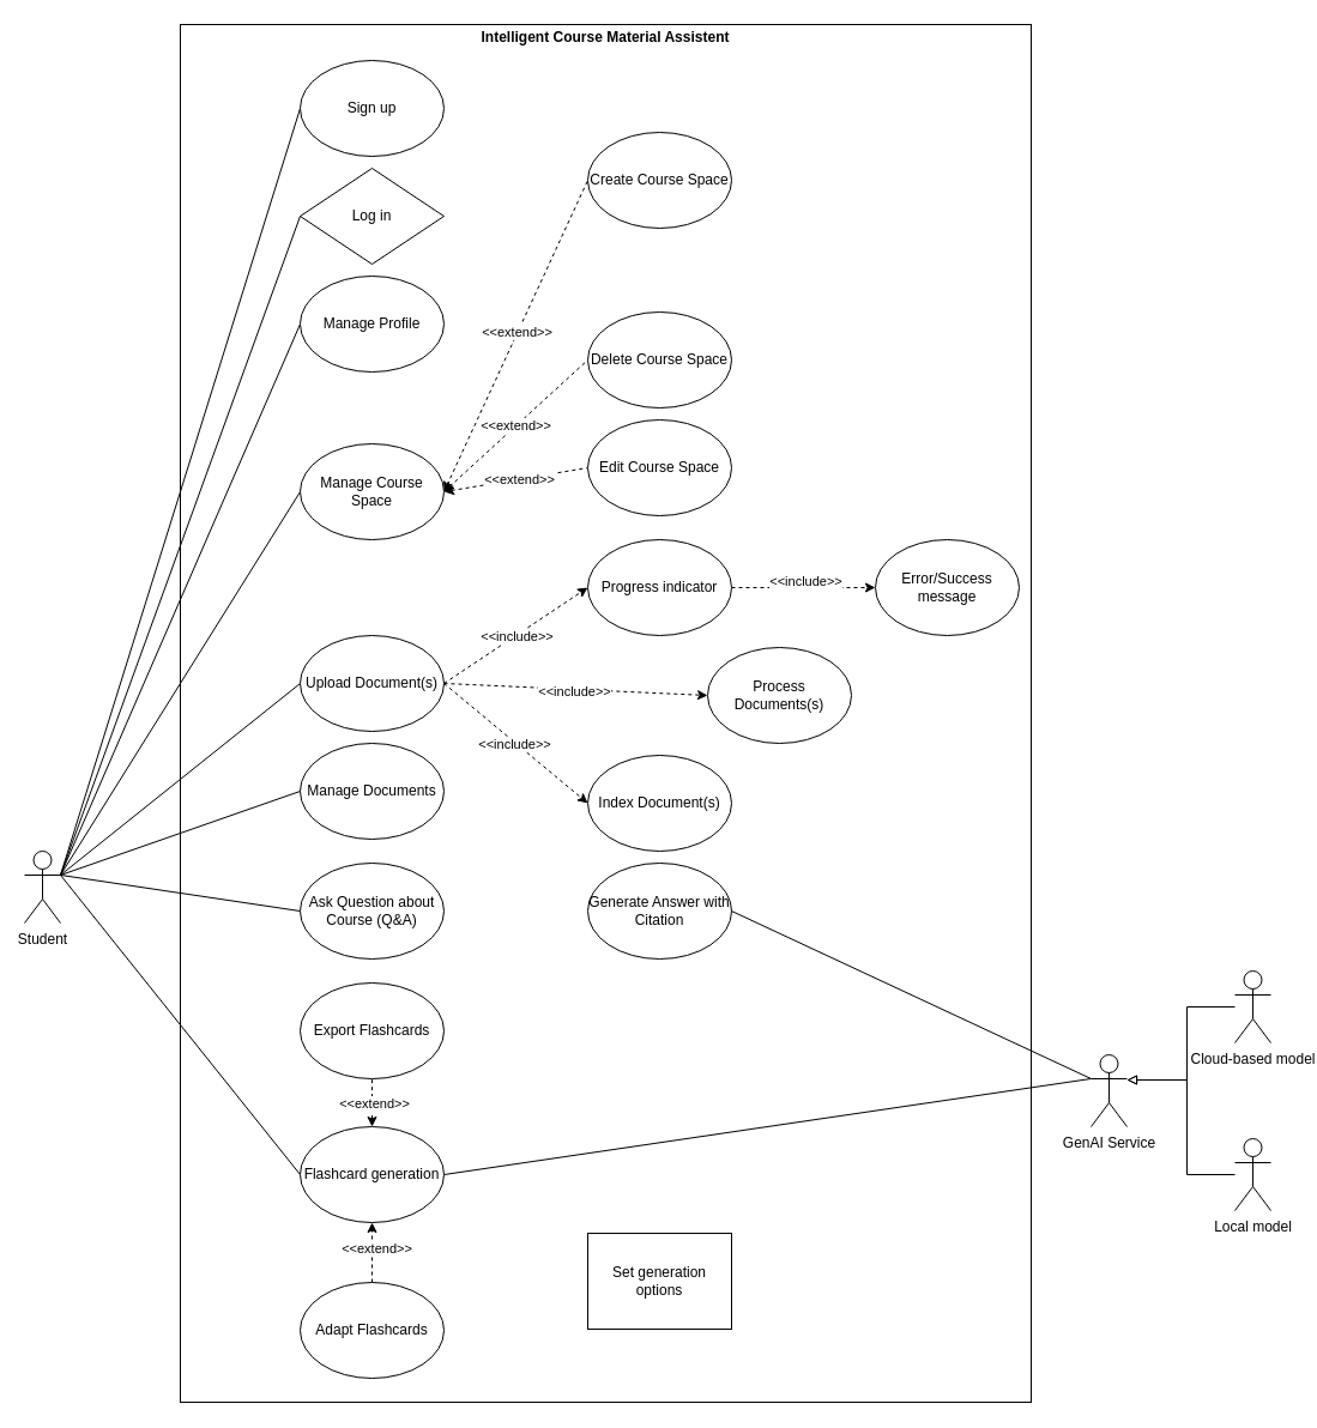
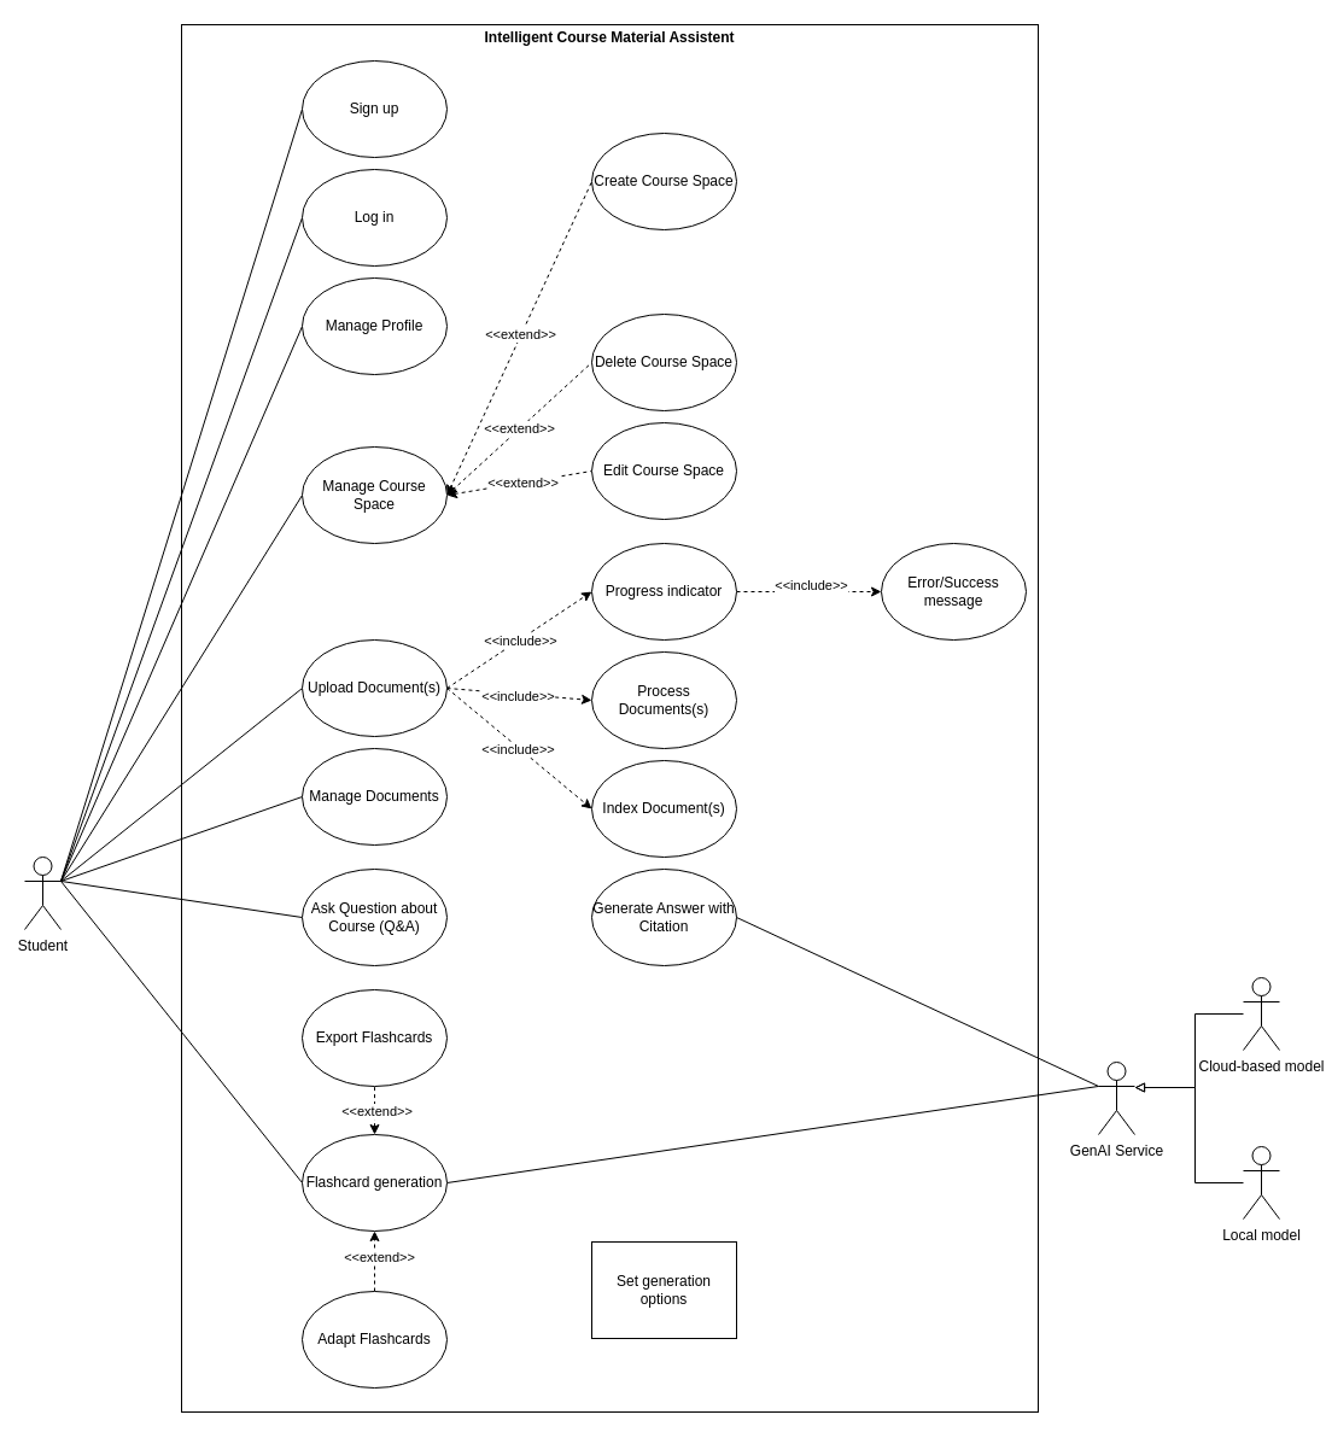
  <mxCell id="0" />
  <mxCell id="1" parent="0" />
  <mxCell id="2" value="&lt;p style=&quot;margin:0px;margin-top:4px;text-align:center;&quot;&gt;&lt;b&gt;Intelligent Course Material Assistent&lt;/b&gt;&lt;/p&gt;" style="verticalAlign=top;align=left;overflow=fill;html=1;whiteSpace=wrap;" parent="1" vertex="1"><mxGeometry x="150" y="20" width="710" height="1150" as="geometry" /></mxCell>
  <mxCell id="3" style="edgeStyle=none;rounded=0;orthogonalLoop=1;jettySize=auto;html=1;exitX=1;exitY=0.333;exitDx=0;exitDy=0;exitPerimeter=0;entryX=0;entryY=0.5;entryDx=0;entryDy=0;endArrow=none;startFill=0;" parent="1" source="13" target="16" edge="1"><mxGeometry relative="1" as="geometry" /></mxCell>
  <mxCell id="4" style="edgeStyle=none;rounded=0;orthogonalLoop=1;jettySize=auto;html=1;exitX=1;exitY=0.333;exitDx=0;exitDy=0;exitPerimeter=0;entryX=0;entryY=0.5;entryDx=0;entryDy=0;endArrow=none;startFill=0;" parent="1" source="13" target="17" edge="1"><mxGeometry relative="1" as="geometry" /></mxCell>
  <mxCell id="5" style="edgeStyle=none;rounded=0;orthogonalLoop=1;jettySize=auto;html=1;exitX=1;exitY=0.333;exitDx=0;exitDy=0;exitPerimeter=0;entryX=0;entryY=0.5;entryDx=0;entryDy=0;endArrow=none;startFill=0;" parent="1" source="13" target="18" edge="1"><mxGeometry relative="1" as="geometry" /></mxCell>
  <mxCell id="6" style="edgeStyle=none;rounded=0;orthogonalLoop=1;jettySize=auto;html=1;exitX=1;exitY=0.333;exitDx=0;exitDy=0;exitPerimeter=0;entryX=0;entryY=0.5;entryDx=0;entryDy=0;endArrow=none;startFill=0;" parent="1" source="13" target="26" edge="1"><mxGeometry relative="1" as="geometry" /></mxCell>
  <mxCell id="7" style="edgeStyle=none;rounded=0;orthogonalLoop=1;jettySize=auto;html=1;exitX=1;exitY=0.333;exitDx=0;exitDy=0;exitPerimeter=0;entryX=0;entryY=0.5;entryDx=0;entryDy=0;endArrow=none;startFill=0;" parent="1" source="13" target="29" edge="1"><mxGeometry relative="1" as="geometry" /></mxCell>
  <mxCell id="8" style="edgeStyle=none;rounded=0;orthogonalLoop=1;jettySize=auto;html=1;exitX=1;exitY=0.333;exitDx=0;exitDy=0;exitPerimeter=0;entryX=0;entryY=0.5;entryDx=0;entryDy=0;endArrow=none;startFill=0;" parent="1" source="13" target="34" edge="1"><mxGeometry relative="1" as="geometry" /></mxCell>
  <mxCell id="9" style="edgeStyle=none;rounded=0;orthogonalLoop=1;jettySize=auto;html=1;exitX=0.5;exitY=0;exitDx=0;exitDy=0;entryX=0.5;entryY=1;entryDx=0;entryDy=0;endArrow=none;startFill=1;dashed=1;startArrow=classic;" parent="1" source="34" target="35" edge="1"><mxGeometry relative="1" as="geometry" /></mxCell>
  <mxCell id="10" value="&amp;lt;&amp;lt;extend&amp;gt;&amp;gt;" style="edgeLabel;html=1;align=center;verticalAlign=middle;resizable=0;points=[];" vertex="1" connectable="0" parent="9"><mxGeometry x="-0.014" y="-1" relative="1" as="geometry"><mxPoint as="offset" /></mxGeometry></mxCell>
  <mxCell id="11" style="edgeStyle=none;rounded=0;orthogonalLoop=1;jettySize=auto;html=1;exitX=1;exitY=0.333;exitDx=0;exitDy=0;exitPerimeter=0;entryX=0;entryY=0.5;entryDx=0;entryDy=0;endArrow=none;startFill=0;" parent="1" source="13" target="37" edge="1"><mxGeometry relative="1" as="geometry" /></mxCell>
  <mxCell id="12" style="edgeStyle=none;rounded=0;orthogonalLoop=1;jettySize=auto;html=1;exitX=1;exitY=0.333;exitDx=0;exitDy=0;exitPerimeter=0;entryX=0;entryY=0.5;entryDx=0;entryDy=0;endArrow=none;startFill=0;" parent="1" source="13" target="54" edge="1"><mxGeometry relative="1" as="geometry" /></mxCell>
  <mxCell id="13" value="Student" style="shape=umlActor;verticalLabelPosition=bottom;verticalAlign=top;html=1;outlineConnect=0;" parent="1" vertex="1"><mxGeometry x="20" y="710" width="30" height="60" as="geometry" /></mxCell>
  <mxCell id="14" style="edgeStyle=none;rounded=0;orthogonalLoop=1;jettySize=auto;html=1;exitX=0;exitY=0.333;exitDx=0;exitDy=0;exitPerimeter=0;entryX=1;entryY=0.5;entryDx=0;entryDy=0;endArrow=none;startFill=0;" parent="1" source="15" target="34" edge="1"><mxGeometry relative="1" as="geometry" /></mxCell>
  <mxCell id="15" value="GenAI Service" style="shape=umlActor;verticalLabelPosition=bottom;verticalAlign=top;html=1;outlineConnect=0;" parent="1" vertex="1"><mxGeometry x="910" y="880" width="30" height="60" as="geometry" /></mxCell>
  <mxCell id="16" value="Sign up" style="ellipse;whiteSpace=wrap;html=1;" parent="1" vertex="1"><mxGeometry x="250" y="50" width="120" height="80" as="geometry" /></mxCell>
- <mxCell id="17" value="Log in" style="rhombus;whiteSpace=wrap;html=1;" parent="1" vertex="1"><mxGeometry x="250" y="140" width="120" height="80" as="geometry" /></mxCell>
+ <mxCell id="17" value="Log in" style="ellipse;whiteSpace=wrap;html=1;" parent="1" vertex="1"><mxGeometry x="250" y="140" width="120" height="80" as="geometry" /></mxCell>
  <mxCell id="18" value="Manage Profile" style="ellipse;whiteSpace=wrap;html=1;" parent="1" vertex="1"><mxGeometry x="250" y="230" width="120" height="80" as="geometry" /></mxCell>
  <mxCell id="19" value="Create Course Space" style="ellipse;whiteSpace=wrap;html=1;" parent="1" vertex="1"><mxGeometry x="490" y="110" width="120" height="80" as="geometry" /></mxCell>
  <mxCell id="20" style="edgeStyle=none;rounded=0;orthogonalLoop=1;jettySize=auto;html=1;exitX=1;exitY=0.5;exitDx=0;exitDy=0;entryX=0;entryY=0.5;entryDx=0;entryDy=0;endArrow=classic;startFill=0;dashed=1;endFill=1;" parent="1" source="26" target="32" edge="1"><mxGeometry relative="1" as="geometry"><Array as="points" /></mxGeometry></mxCell>
  <mxCell id="21" value="&amp;lt;&amp;lt;include&amp;gt;&amp;gt;" style="edgeLabel;html=1;align=center;verticalAlign=middle;resizable=0;points=[];" parent="20" vertex="1" connectable="0"><mxGeometry x="-0.002" y="-1" relative="1" as="geometry"><mxPoint as="offset" /></mxGeometry></mxCell>
  <mxCell id="22" style="edgeStyle=none;rounded=0;orthogonalLoop=1;jettySize=auto;html=1;exitX=1;exitY=0.5;exitDx=0;exitDy=0;entryX=0;entryY=0.5;entryDx=0;entryDy=0;dashed=1;" parent="1" source="26" target="28" edge="1"><mxGeometry relative="1" as="geometry" /></mxCell>
  <mxCell id="23" value="&amp;lt;&amp;lt;include&amp;gt;&amp;gt;" style="edgeLabel;html=1;align=center;verticalAlign=middle;resizable=0;points=[];" parent="22" vertex="1" connectable="0"><mxGeometry x="-0.014" y="-2" relative="1" as="geometry"><mxPoint as="offset" /></mxGeometry></mxCell>
  <mxCell id="24" style="edgeStyle=none;rounded=0;orthogonalLoop=1;jettySize=auto;html=1;exitX=1;exitY=0.5;exitDx=0;exitDy=0;entryX=0;entryY=0.5;entryDx=0;entryDy=0;dashed=1;" parent="1" source="26" target="27" edge="1"><mxGeometry relative="1" as="geometry" /></mxCell>
  <mxCell id="25" value="&amp;lt;&amp;lt;include&amp;gt;&amp;gt;" style="edgeLabel;html=1;align=center;verticalAlign=middle;resizable=0;points=[];" parent="24" vertex="1" connectable="0"><mxGeometry x="-0.01" y="-1" relative="1" as="geometry"><mxPoint as="offset" /></mxGeometry></mxCell>
  <mxCell id="26" value="Upload Document(s)" style="ellipse;whiteSpace=wrap;html=1;" parent="1" vertex="1"><mxGeometry x="250" y="530" width="120" height="80" as="geometry" /></mxCell>
  <mxCell id="27" value="Index Document(s)" style="ellipse;whiteSpace=wrap;html=1;" parent="1" vertex="1"><mxGeometry x="490" y="630" width="120" height="80" as="geometry" /></mxCell>
- <mxCell id="28" value="Process Documents(s)" style="ellipse;whiteSpace=wrap;html=1;" parent="1" vertex="1"><mxGeometry x="590" y="540" width="120" height="80" as="geometry" /></mxCell>
+ <mxCell id="28" value="Process Documents(s)" style="ellipse;whiteSpace=wrap;html=1;" parent="1" vertex="1"><mxGeometry x="490" y="540" width="120" height="80" as="geometry" /></mxCell>
  <mxCell id="29" value="Manage Documents" style="ellipse;whiteSpace=wrap;html=1;" parent="1" vertex="1"><mxGeometry x="250" y="620" width="120" height="80" as="geometry" /></mxCell>
  <mxCell id="30" style="edgeStyle=none;rounded=0;orthogonalLoop=1;jettySize=auto;html=1;exitX=1;exitY=0.5;exitDx=0;exitDy=0;entryX=0;entryY=0.5;entryDx=0;entryDy=0;endArrow=classic;startFill=0;dashed=1;endFill=1;" parent="1" source="32" target="33" edge="1"><mxGeometry relative="1" as="geometry" /></mxCell>
  <mxCell id="31" value="&amp;lt;&amp;lt;include&amp;gt;&amp;gt;" style="edgeLabel;html=1;align=center;verticalAlign=middle;resizable=0;points=[];" parent="30" vertex="1" connectable="0"><mxGeometry x="0.133" relative="1" as="geometry"><mxPoint x="-7" y="-6" as="offset" /></mxGeometry></mxCell>
  <mxCell id="32" value="P&lt;span style=&quot;background-color: transparent; color: light-dark(rgb(0, 0, 0), rgb(255, 255, 255));&quot;&gt;rogress indicator&lt;/span&gt;" style="ellipse;whiteSpace=wrap;html=1;" parent="1" vertex="1"><mxGeometry x="490" y="450" width="120" height="80" as="geometry" /></mxCell>
  <mxCell id="33" value="Error/Success message" style="ellipse;whiteSpace=wrap;html=1;" parent="1" vertex="1"><mxGeometry x="730" y="450" width="120" height="80" as="geometry" /></mxCell>
  <mxCell id="34" value="Flashcard generation" style="ellipse;whiteSpace=wrap;html=1;" parent="1" vertex="1"><mxGeometry x="250" y="940" width="120" height="80" as="geometry" /></mxCell>
  <mxCell id="35" value="Export Flashcards" style="ellipse;whiteSpace=wrap;html=1;" parent="1" vertex="1"><mxGeometry x="250" y="820" width="120" height="80" as="geometry" /></mxCell>
  <mxCell id="36" value="Set generation options" style="whiteSpace=wrap;html=1;rounded=0;" parent="1" vertex="1"><mxGeometry x="490" y="1029" width="120" height="80" as="geometry" /></mxCell>
  <mxCell id="37" value="Ask Question about Course (Q&amp;amp;A)" style="ellipse;whiteSpace=wrap;html=1;" parent="1" vertex="1"><mxGeometry x="250" y="720" width="120" height="80" as="geometry" /></mxCell>
  <mxCell id="38" value="Generate Answer with Citation" style="ellipse;whiteSpace=wrap;html=1;" parent="1" vertex="1"><mxGeometry x="490" y="720" width="120" height="80" as="geometry" /></mxCell>
  <mxCell id="39" value="Cloud-based model" style="shape=umlActor;verticalLabelPosition=bottom;verticalAlign=top;html=1;outlineConnect=0;" parent="1" vertex="1"><mxGeometry x="1030" y="810" width="30" height="60" as="geometry" /></mxCell>
  <mxCell id="40" style="edgeStyle=orthogonalEdgeStyle;rounded=0;orthogonalLoop=1;jettySize=auto;html=1;endArrow=block;endFill=0;" parent="1" source="41" edge="1"><mxGeometry relative="1" as="geometry"><mxPoint x="940" y="901" as="targetPoint" /><Array as="points"><mxPoint x="990" y="980" /><mxPoint x="990" y="901" /></Array></mxGeometry></mxCell>
  <mxCell id="41" value="Local model" style="shape=umlActor;verticalLabelPosition=bottom;verticalAlign=top;html=1;outlineConnect=0;" parent="1" vertex="1"><mxGeometry x="1030" y="950" width="30" height="60" as="geometry" /></mxCell>
  <mxCell id="42" style="edgeStyle=none;rounded=0;orthogonalLoop=1;jettySize=auto;html=1;exitX=1;exitY=0.5;exitDx=0;exitDy=0;entryX=0;entryY=0.333;entryDx=0;entryDy=0;entryPerimeter=0;endArrow=none;startFill=0;" parent="1" source="38" target="15" edge="1"><mxGeometry relative="1" as="geometry" /></mxCell>
  <mxCell id="43" value="Delete Course Space" style="ellipse;whiteSpace=wrap;html=1;" parent="1" vertex="1"><mxGeometry x="490" y="260" width="120" height="80" as="geometry" /></mxCell>
  <mxCell id="44" style="edgeStyle=none;html=1;exitX=0.5;exitY=0;exitDx=0;exitDy=0;entryX=0.5;entryY=1;entryDx=0;entryDy=0;dashed=1;" edge="1" parent="1" source="46" target="34"><mxGeometry relative="1" as="geometry" /></mxCell>
  <mxCell id="45" value="&amp;lt;&amp;lt;extend&amp;gt;&amp;gt;" style="edgeLabel;html=1;align=center;verticalAlign=middle;resizable=0;points=[];" vertex="1" connectable="0" parent="44"><mxGeometry x="0.16" y="-3" relative="1" as="geometry"><mxPoint as="offset" /></mxGeometry></mxCell>
  <mxCell id="46" value="Adapt Flashcards" style="ellipse;whiteSpace=wrap;html=1;" parent="1" vertex="1"><mxGeometry x="250" y="1070" width="120" height="80" as="geometry" /></mxCell>
  <mxCell id="47" style="edgeStyle=orthogonalEdgeStyle;rounded=0;orthogonalLoop=1;jettySize=auto;html=1;endArrow=block;endFill=0;" parent="1" source="39" edge="1"><mxGeometry relative="1" as="geometry"><mxPoint x="940" y="901" as="targetPoint" /><Array as="points"><mxPoint x="990" y="840" /><mxPoint x="990" y="901" /></Array></mxGeometry></mxCell>
  <mxCell id="48" style="edgeStyle=none;rounded=0;orthogonalLoop=1;jettySize=auto;html=1;exitX=1;exitY=0.5;exitDx=0;exitDy=0;entryX=0;entryY=0.5;entryDx=0;entryDy=0;dashed=1;startArrow=classic;startFill=1;endArrow=none;" parent="1" source="54" target="19" edge="1"><mxGeometry relative="1" as="geometry" /></mxCell>
  <mxCell id="49" value="&amp;lt;&amp;lt;extend&amp;gt;&amp;gt;" style="edgeLabel;html=1;align=center;verticalAlign=middle;resizable=0;points=[];" parent="48" vertex="1" connectable="0"><mxGeometry x="0.024" y="1" relative="1" as="geometry"><mxPoint as="offset" /></mxGeometry></mxCell>
  <mxCell id="50" style="edgeStyle=none;rounded=0;orthogonalLoop=1;jettySize=auto;html=1;exitX=1;exitY=0.5;exitDx=0;exitDy=0;entryX=0;entryY=0.5;entryDx=0;entryDy=0;dashed=1;startArrow=classic;startFill=1;endArrow=none;" parent="1" source="54" target="43" edge="1"><mxGeometry relative="1" as="geometry" /></mxCell>
  <mxCell id="51" value="&amp;lt;&amp;lt;extend&amp;gt;&amp;gt;" style="edgeLabel;html=1;align=center;verticalAlign=middle;resizable=0;points=[];" parent="50" vertex="1" connectable="0"><mxGeometry y="1" relative="1" as="geometry"><mxPoint as="offset" /></mxGeometry></mxCell>
  <mxCell id="52" style="edgeStyle=none;rounded=0;orthogonalLoop=1;jettySize=auto;html=1;exitX=1;exitY=0.5;exitDx=0;exitDy=0;entryX=0;entryY=0.5;entryDx=0;entryDy=0;dashed=1;startArrow=classic;startFill=1;endArrow=none;" parent="1" source="54" target="55" edge="1"><mxGeometry relative="1" as="geometry" /></mxCell>
  <mxCell id="53" value="&amp;lt;&amp;lt;extend&amp;gt;&amp;gt;" style="edgeLabel;html=1;align=center;verticalAlign=middle;resizable=0;points=[];" parent="52" vertex="1" connectable="0"><mxGeometry x="0.028" relative="1" as="geometry"><mxPoint as="offset" /></mxGeometry></mxCell>
  <mxCell id="54" value="Manage Course Space" style="ellipse;whiteSpace=wrap;html=1;" parent="1" vertex="1"><mxGeometry x="250" y="370" width="120" height="80" as="geometry" /></mxCell>
  <mxCell id="55" value="Edit Course Space" style="ellipse;whiteSpace=wrap;html=1;" parent="1" vertex="1"><mxGeometry x="490" y="350" width="120" height="80" as="geometry" /></mxCell>
